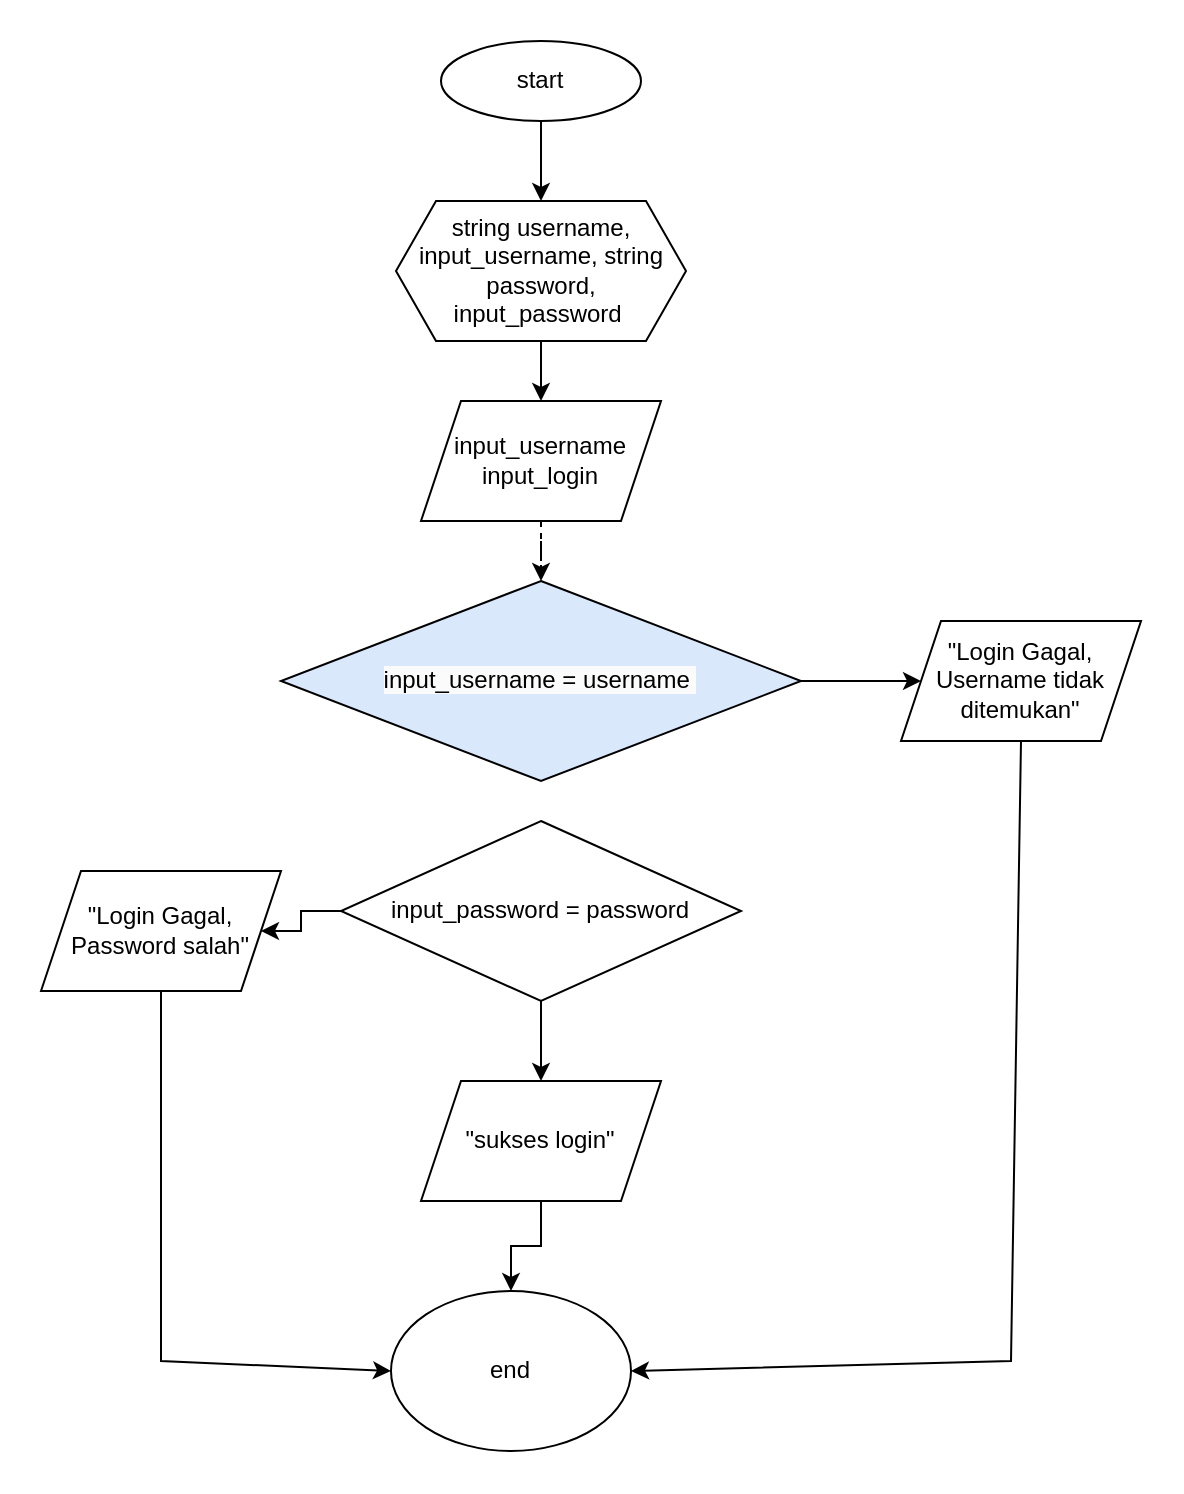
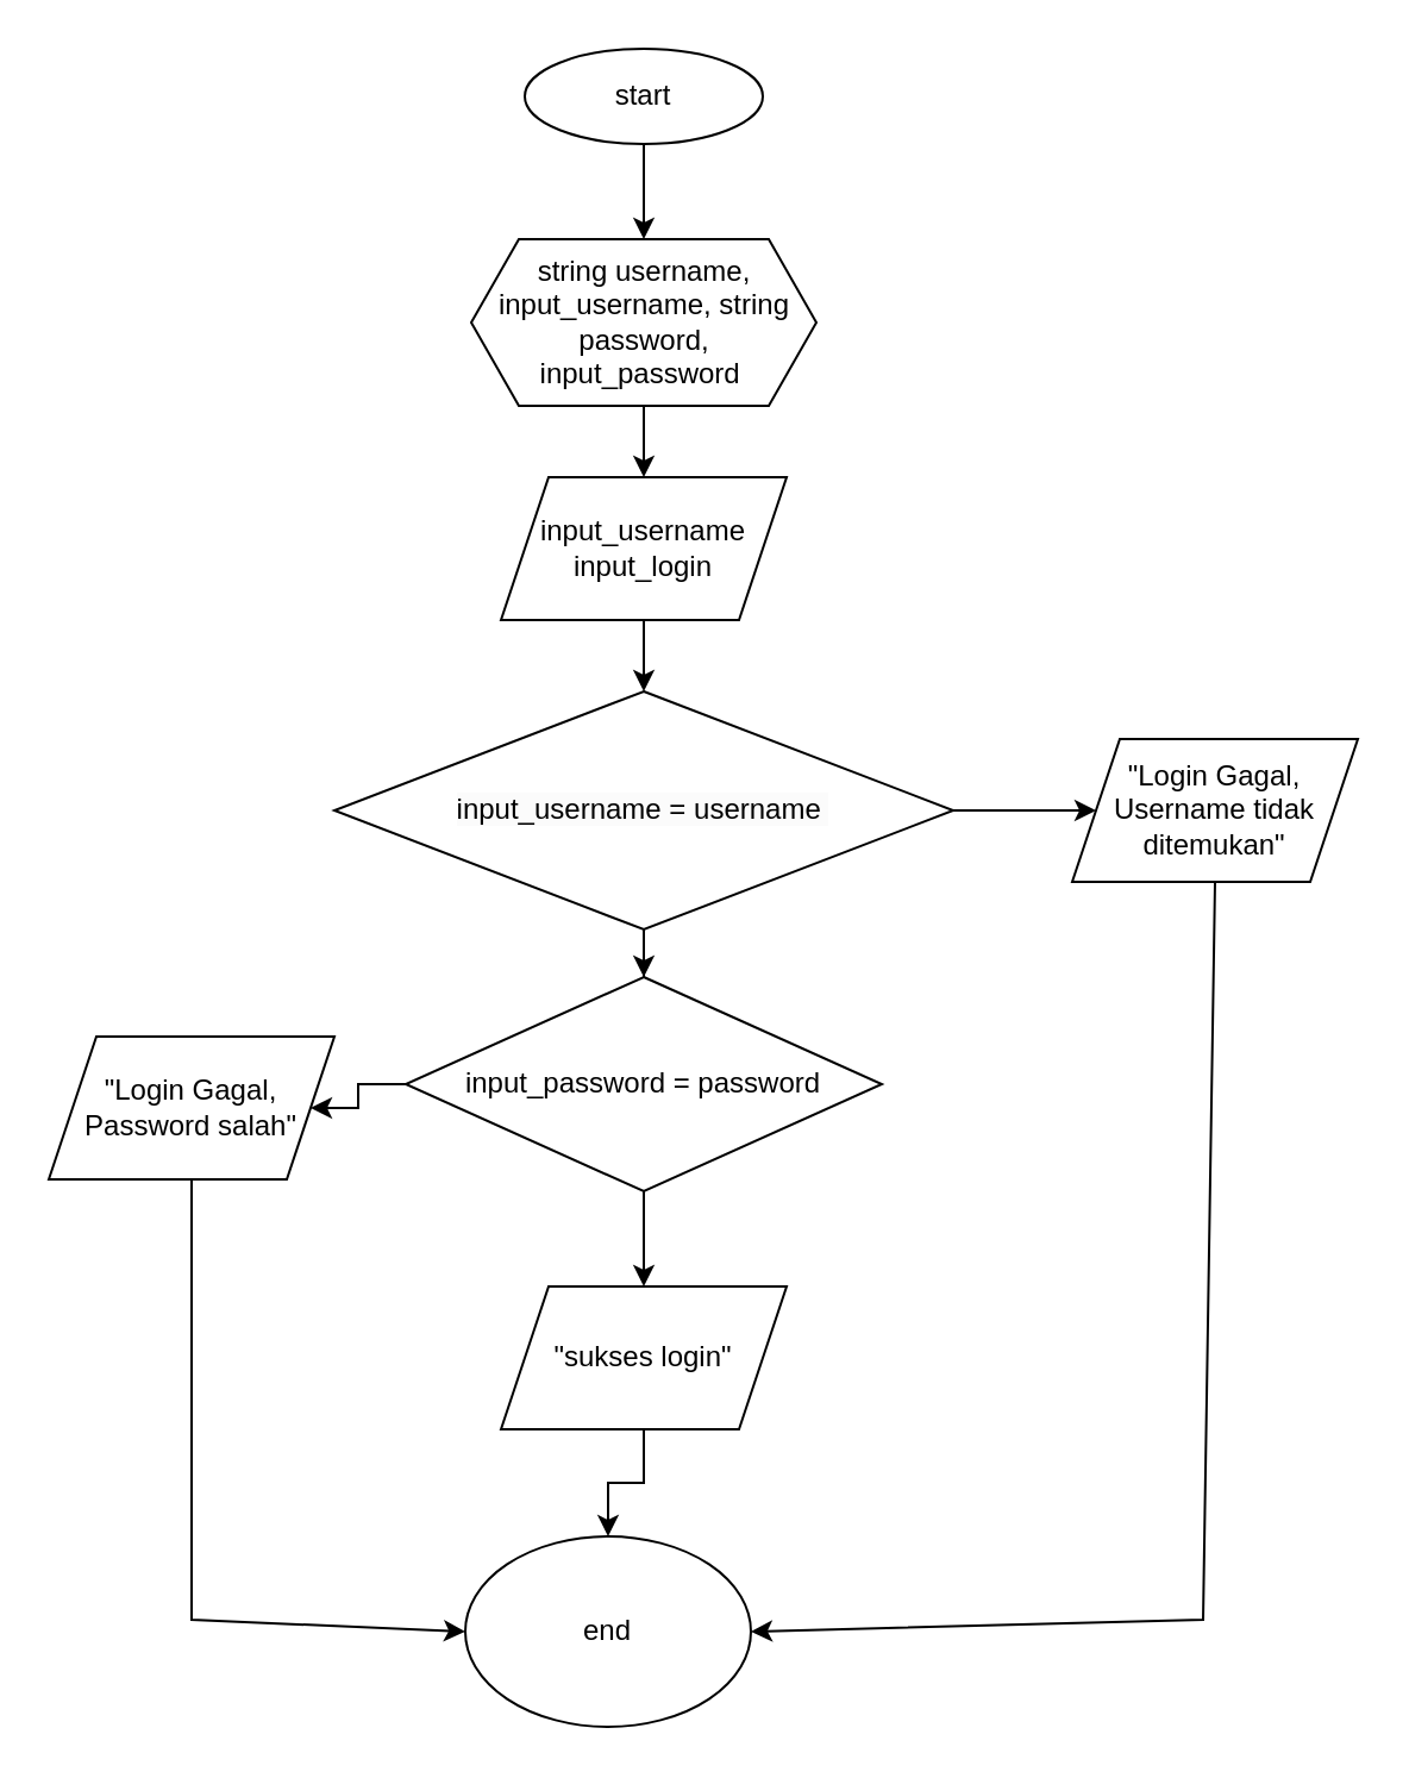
  <mxCell id="0" />
  <mxCell id="1" parent="0" />
  <mxCell id="2" value="" style="edgeStyle=orthogonalEdgeStyle;rounded=0;orthogonalLoop=1;jettySize=auto;html=1;" edge="1" parent="1" source="3" target="5"><mxGeometry relative="1" as="geometry" /></mxCell>
  <mxCell id="3" value="start" style="ellipse;whiteSpace=wrap;html=1;" vertex="1" parent="1"><mxGeometry x="220" y="20" width="100" height="40" as="geometry" /></mxCell>
  <mxCell id="4" value="" style="edgeStyle=orthogonalEdgeStyle;rounded=0;orthogonalLoop=1;jettySize=auto;html=1;" edge="1" parent="1" source="5" target="7"><mxGeometry relative="1" as="geometry" /></mxCell>
  <mxCell id="5" value="string username, input_username, string password, input_password&amp;nbsp;" style="shape=hexagon;perimeter=hexagonPerimeter2;whiteSpace=wrap;html=1;fixedSize=1;" vertex="1" parent="1"><mxGeometry x="197.5" y="100" width="145" height="70" as="geometry" /></mxCell>
- <mxCell id="6" value="" style="edgeStyle=orthogonalEdgeStyle;rounded=0;orthogonalLoop=1;jettySize=auto;html=1;dashed=1;" edge="1" parent="1" source="7" target="10"><mxGeometry relative="1" as="geometry" /></mxCell>
+ <mxCell id="6" value="" style="edgeStyle=orthogonalEdgeStyle;rounded=0;orthogonalLoop=1;jettySize=auto;html=1;" edge="1" parent="1" source="7" target="10"><mxGeometry relative="1" as="geometry" /></mxCell>
  <mxCell id="7" value="input_username&lt;br&gt;input_login" style="shape=parallelogram;perimeter=parallelogramPerimeter;whiteSpace=wrap;html=1;fixedSize=1;" vertex="1" parent="1"><mxGeometry x="210" y="200" width="120" height="60" as="geometry" /></mxCell>
+ <mxCell id="8" value="" style="edgeStyle=orthogonalEdgeStyle;rounded=0;orthogonalLoop=1;jettySize=auto;html=1;" edge="1" parent="1" source="10" target="13"><mxGeometry relative="1" as="geometry" /></mxCell>
  <mxCell id="9" value="" style="edgeStyle=orthogonalEdgeStyle;rounded=0;orthogonalLoop=1;jettySize=auto;html=1;" edge="1" parent="1" source="10" target="14"><mxGeometry relative="1" as="geometry" /></mxCell>
- <mxCell id="10" value="&lt;span style=&quot;color: rgb(0, 0, 0); font-family: Helvetica; font-size: 12px; font-style: normal; font-variant-ligatures: normal; font-variant-caps: normal; font-weight: 400; letter-spacing: normal; orphans: 2; text-align: center; text-indent: 0px; text-transform: none; widows: 2; word-spacing: 0px; -webkit-text-stroke-width: 0px; background-color: rgb(251, 251, 251); text-decoration-thickness: initial; text-decoration-style: initial; text-decoration-color: initial; float: none; display: inline !important;&quot;&gt;input_username = username&amp;nbsp;&lt;/span&gt;" style="rhombus;whiteSpace=wrap;html=1;fillColor=#dae8fc;" vertex="1" parent="1"><mxGeometry x="140" y="290" width="260" height="100" as="geometry" /></mxCell>
+ <mxCell id="10" value="&lt;span style=&quot;color: rgb(0, 0, 0); font-family: Helvetica; font-size: 12px; font-style: normal; font-variant-ligatures: normal; font-variant-caps: normal; font-weight: 400; letter-spacing: normal; orphans: 2; text-align: center; text-indent: 0px; text-transform: none; widows: 2; word-spacing: 0px; -webkit-text-stroke-width: 0px; background-color: rgb(251, 251, 251); text-decoration-thickness: initial; text-decoration-style: initial; text-decoration-color: initial; float: none; display: inline !important;&quot;&gt;input_username = username&amp;nbsp;&lt;/span&gt;" style="rhombus;whiteSpace=wrap;html=1;" vertex="1" parent="1"><mxGeometry x="140" y="290" width="260" height="100" as="geometry" /></mxCell>
  <mxCell id="11" value="" style="edgeStyle=orthogonalEdgeStyle;rounded=0;orthogonalLoop=1;jettySize=auto;html=1;" edge="1" parent="1" source="13" target="17"><mxGeometry relative="1" as="geometry" /></mxCell>
  <mxCell id="12" value="" style="edgeStyle=orthogonalEdgeStyle;rounded=0;orthogonalLoop=1;jettySize=auto;html=1;" edge="1" parent="1" source="13" target="15"><mxGeometry relative="1" as="geometry" /></mxCell>
  <mxCell id="13" value="input_password = password" style="rhombus;whiteSpace=wrap;html=1;" vertex="1" parent="1"><mxGeometry x="170" y="410" width="200" height="90" as="geometry" /></mxCell>
  <mxCell id="14" value="&quot;Login Gagal, Username tidak ditemukan&quot;" style="shape=parallelogram;perimeter=parallelogramPerimeter;whiteSpace=wrap;html=1;fixedSize=1;" vertex="1" parent="1"><mxGeometry x="450" y="310" width="120" height="60" as="geometry" /></mxCell>
  <mxCell id="15" value="&quot;Login Gagal, Password salah&quot;" style="shape=parallelogram;perimeter=parallelogramPerimeter;whiteSpace=wrap;html=1;fixedSize=1;" vertex="1" parent="1"><mxGeometry x="20" y="435" width="120" height="60" as="geometry" /></mxCell>
  <mxCell id="16" value="" style="edgeStyle=orthogonalEdgeStyle;rounded=0;orthogonalLoop=1;jettySize=auto;html=1;" edge="1" parent="1" source="17" target="18"><mxGeometry relative="1" as="geometry" /></mxCell>
  <mxCell id="17" value="&quot;sukses login&quot;" style="shape=parallelogram;perimeter=parallelogramPerimeter;whiteSpace=wrap;html=1;fixedSize=1;" vertex="1" parent="1"><mxGeometry x="210" y="540" width="120" height="60" as="geometry" /></mxCell>
  <mxCell id="18" value="end" style="ellipse;whiteSpace=wrap;html=1;" vertex="1" parent="1"><mxGeometry x="195" y="645" width="120" height="80" as="geometry" /></mxCell>
  <mxCell id="19" value="" style="endArrow=classic;html=1;rounded=0;entryX=1;entryY=0.5;entryDx=0;entryDy=0;exitX=0.5;exitY=1;exitDx=0;exitDy=0;" edge="1" parent="1" source="14" target="18"><mxGeometry width="50" height="50" relative="1" as="geometry"><mxPoint x="505" y="495" as="sourcePoint" /><mxPoint x="455" y="555" as="targetPoint" /><Array as="points"><mxPoint x="505" y="680" /></Array></mxGeometry></mxCell>
  <mxCell id="20" value="" style="endArrow=classic;html=1;rounded=0;entryX=0;entryY=0.5;entryDx=0;entryDy=0;" edge="1" parent="1" target="18"><mxGeometry width="50" height="50" relative="1" as="geometry"><mxPoint x="80" y="495" as="sourcePoint" /><mxPoint x="80" y="585" as="targetPoint" /><Array as="points"><mxPoint x="80" y="680" /></Array></mxGeometry></mxCell>
